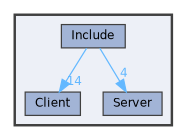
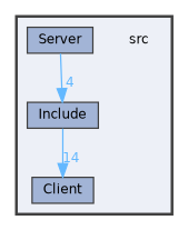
  digraph {
    compound=true
    node [fontname=Helvetica fontsize=10 shape=box color=grey25 fillcolor="#a2b4d6" style=filled]
    edge [color=steelblue1 fontcolor=steelblue1 fontname=Helvetica fontsize=10 labeldistance=1.5 labelfontname=Helvetica labelfontsize=10]
+   n1 [height=0.2 label=src shape=plaintext width=0.4 color="" fillcolor="" style=""]
    n2 [height=0.2 label=Client width=0.4]
    n3 [height=0.2 label=Include width=0.4]
    n4 [height=0.2 label=Server width=0.4]
    subgraph cluster_1 {
      bgcolor="#edf0f7"
      fontname=Helvetica
      fontsize=10
      pencolor=grey25
      style="filled,bold"
+     n1
      n2
      n3
      n4
    }
    n3 -> n2 [headlabel=14]
-   n3 -> n4 [headlabel=4]
+   n4 -> n3 [headlabel=4]
  }
